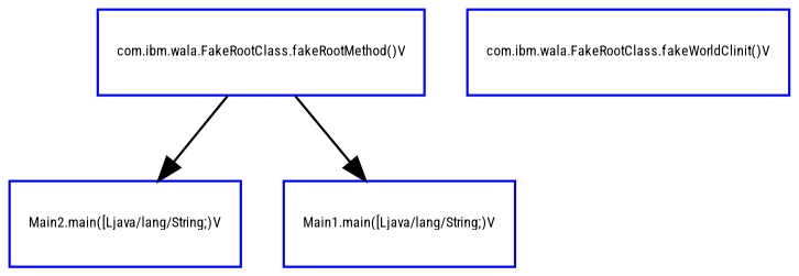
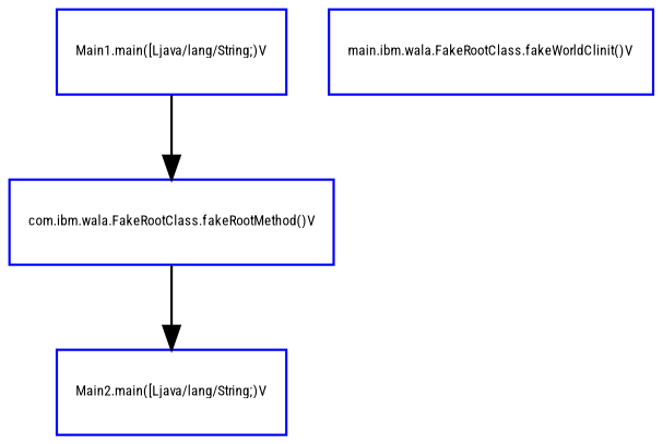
  digraph {
    concentrate=true
    fontsize=6
    fontname="Roboto Condensed"
    node [color=blue fontcolor=black fontname="Roboto Condensed" fontsize=6 shape=box]
    edge [color=black fontcolor=black fontname="Roboto Condensed" fontsize=6]
    n1 [label="com.ibm.wala.FakeRootClass.fakeRootMethod()V"]
    n2 [label="Main2.main([Ljava/lang/String;)V"]
    n3 [label="Main1.main([Ljava/lang/String;)V"]
-   n4 [label="com.ibm.wala.FakeRootClass.fakeWorldClinit()V"]
+   n4 [label="main.ibm.wala.FakeRootClass.fakeWorldClinit()V"]
    n1 -> n2
-   n1 -> n3
+   n3 -> n1
  }
